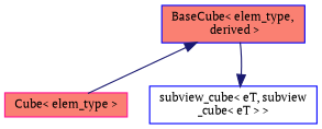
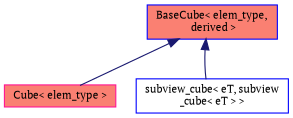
  digraph {
    fontname="PT Serif"
    node [color=blue fillcolor=salmon fontname="PT Serif" fontsize=10 shape=record style=filled]
    edge [color=midnightblue dir=back fontname="PT Serif" fontsize=10 labelfontname=Helvetica labelfontsize=10 style=solid]
    n1 [fontcolor=black height=0.2 label="BaseCube\< elem_type,\l derived \>" width=0.4]
    n2 [color=deeppink height=0.2 label="Cube\< elem_type \>" width=0.4]
    n3 [fillcolor=white height=0.2 label="subview_cube\< eT, subview\l_cube\< eT \> \>" width=0.4]
    n1 -> n2
-   n3 -> n1
+   n1 -> n3
  }
